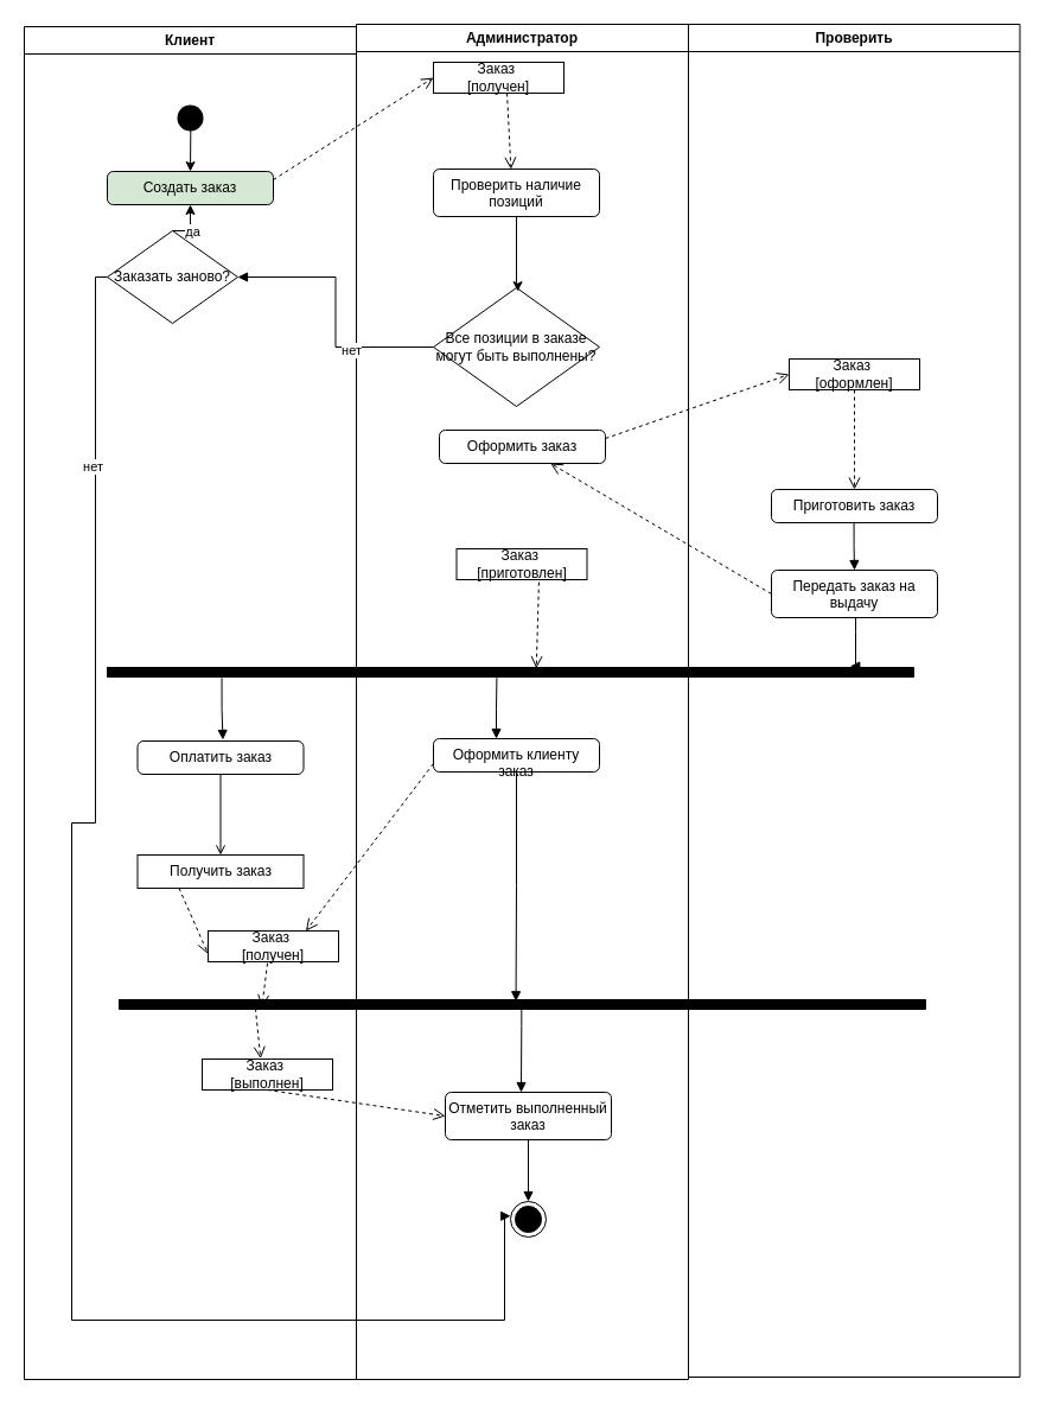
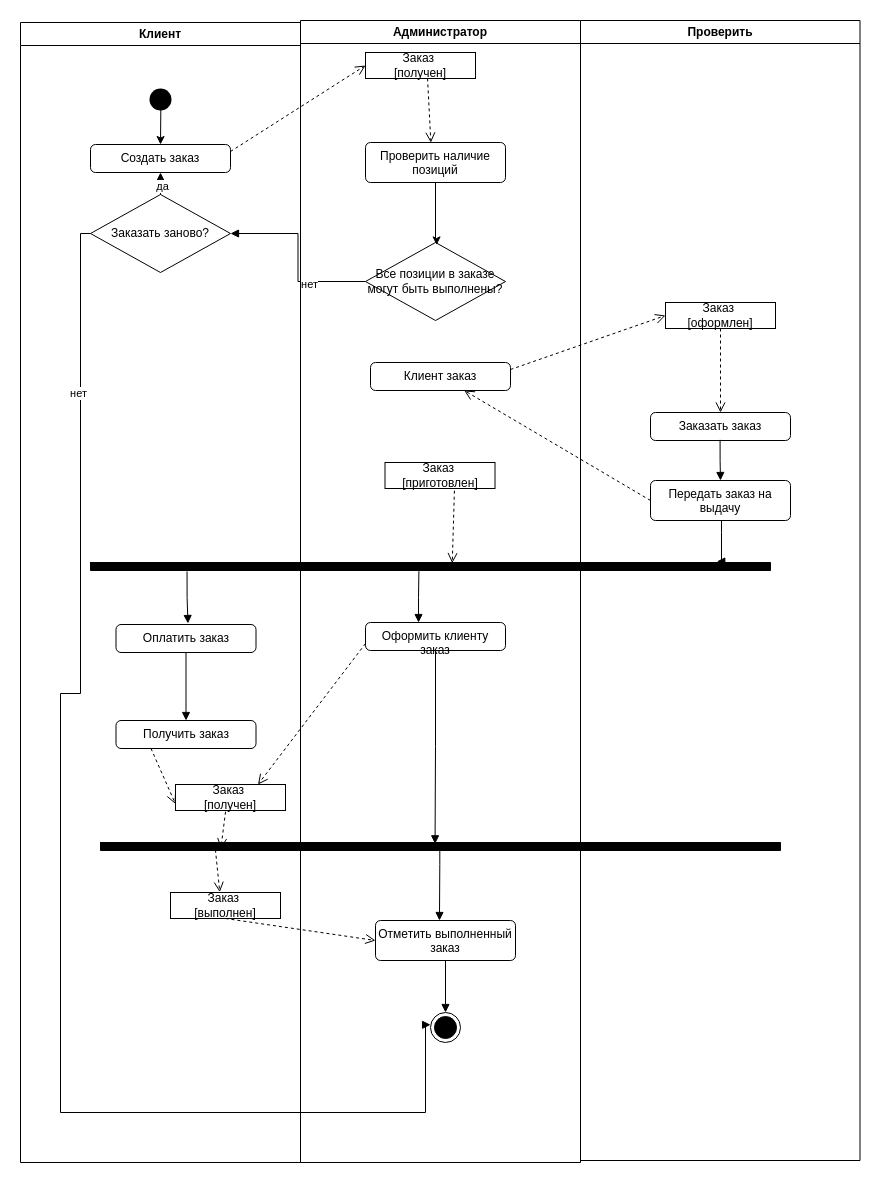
  <mxCell id="0" />
  <mxCell id="1" parent="0" />
  <mxCell id="2" value="Клиент" style="swimlane;whiteSpace=wrap;rounded=0;" parent="1" vertex="1"><mxGeometry x="20" y="22" width="280" height="1140" as="geometry" /></mxCell>
  <mxCell id="3" value="" style="edgeStyle=orthogonalEdgeStyle;rounded=0;orthogonalLoop=1;jettySize=auto;html=1;exitX=0.511;exitY=0.825;exitDx=0;exitDy=0;exitPerimeter=0;entryX=0.5;entryY=0;entryDx=0;entryDy=0;" edge="1" parent="2" source="4" target="5"><mxGeometry relative="1" as="geometry" /></mxCell>
  <mxCell id="4" value="" style="ellipse;html=1;shape=endState;fillColor=#000000;strokeColor=none;" vertex="1" parent="2"><mxGeometry x="125" y="62" width="30" height="30" as="geometry" /></mxCell>
- <mxCell id="5" value="Создать заказ" style="html=1;align=center;verticalAlign=top;rounded=1;absoluteArcSize=1;arcSize=10;dashed=0;whiteSpace=wrap;fillColor=#d5e8d4;" vertex="1" parent="2"><mxGeometry x="70" y="122" width="140" height="28" as="geometry" /></mxCell>
- <mxCell id="6" value="Заказать заново?" style="rhombus;whiteSpace=wrap;html=1;" vertex="1" parent="2"><mxGeometry x="70" y="172" width="110" height="78" as="geometry" /></mxCell>
+ <mxCell id="5" value="Создать заказ" style="html=1;align=center;verticalAlign=top;rounded=1;absoluteArcSize=1;arcSize=10;dashed=0;whiteSpace=wrap;" vertex="1" parent="2"><mxGeometry x="70" y="122" width="140" height="28" as="geometry" /></mxCell>
+ <mxCell id="6" value="Заказать заново?" style="rhombus;whiteSpace=wrap;html=1;" vertex="1" parent="2"><mxGeometry x="70" y="172" width="140" height="78" as="geometry" /></mxCell>
  <mxCell id="7" value="" style="edgeStyle=orthogonalEdgeStyle;rounded=0;orthogonalLoop=1;jettySize=auto;html=1;exitX=0.5;exitY=0;exitDx=0;exitDy=0;entryX=0.5;entryY=1;entryDx=0;entryDy=0;" edge="1" parent="2" source="6" target="5"><mxGeometry relative="1" as="geometry"><mxPoint x="150" y="97" as="sourcePoint" /><mxPoint x="150" y="132" as="targetPoint" /></mxGeometry></mxCell>
  <mxCell id="8" value="да" style="edgeLabel;html=1;align=center;verticalAlign=middle;resizable=0;points=[];" vertex="1" connectable="0" parent="7"><mxGeometry x="-0.182" y="-1" relative="1" as="geometry"><mxPoint as="offset" /></mxGeometry></mxCell>
  <mxCell id="9" value="Оплатить заказ" style="html=1;align=center;verticalAlign=top;rounded=1;absoluteArcSize=1;arcSize=10;dashed=0;whiteSpace=wrap;" vertex="1" parent="2"><mxGeometry x="95.5" y="602" width="140" height="28" as="geometry" /></mxCell>
  <mxCell id="10" value="Заказ&amp;nbsp;&lt;div&gt;[получен]&lt;/div&gt;" style="html=1;whiteSpace=wrap;" vertex="1" parent="2"><mxGeometry x="155" y="762" width="110" height="26" as="geometry" /></mxCell>
- <mxCell id="11" value="" style="endArrow=open;endFill=1;html=1;edgeStyle=orthogonalEdgeStyle;align=left;verticalAlign=top;rounded=0;exitX=0.5;exitY=1;exitDx=0;exitDy=0;entryX=0.5;entryY=0;entryDx=0;entryDy=0;" edge="1" parent="2" source="9" target="12"><mxGeometry x="-1" relative="1" as="geometry"><mxPoint x="165.31" y="642" as="sourcePoint" /><mxPoint x="165.31" y="692" as="targetPoint" /></mxGeometry></mxCell>
- <mxCell id="12" value="Получить заказ" style="html=1;align=center;verticalAlign=top;absoluteArcSize=1;arcSize=10;dashed=0;whiteSpace=wrap;rounded=0;" vertex="1" parent="2"><mxGeometry x="95.5" y="698" width="140" height="28" as="geometry" /></mxCell>
+ <mxCell id="11" value="" style="endArrow=block;endFill=1;html=1;edgeStyle=orthogonalEdgeStyle;align=left;verticalAlign=top;rounded=0;exitX=0.5;exitY=1;exitDx=0;exitDy=0;entryX=0.5;entryY=0;entryDx=0;entryDy=0;" edge="1" parent="2" source="9" target="12"><mxGeometry x="-1" relative="1" as="geometry"><mxPoint x="165.31" y="642" as="sourcePoint" /><mxPoint x="165.31" y="692" as="targetPoint" /></mxGeometry></mxCell>
+ <mxCell id="12" value="Получить заказ" style="html=1;align=center;verticalAlign=top;rounded=1;absoluteArcSize=1;arcSize=10;dashed=0;whiteSpace=wrap;" vertex="1" parent="2"><mxGeometry x="95.5" y="698" width="140" height="28" as="geometry" /></mxCell>
  <mxCell id="13" value="" style="html=1;verticalAlign=bottom;endArrow=open;dashed=1;endSize=8;curved=0;rounded=0;exitX=0.25;exitY=1;exitDx=0;exitDy=0;entryX=0;entryY=0.75;entryDx=0;entryDy=0;" edge="1" parent="2" source="12" target="10"><mxGeometry relative="1" as="geometry"><mxPoint x="127" y="738.5" as="sourcePoint" /><mxPoint x="125" y="811.5" as="targetPoint" /></mxGeometry></mxCell>
  <mxCell id="14" value="Заказ&amp;nbsp;&lt;div&gt;[выполнен]&lt;/div&gt;" style="html=1;whiteSpace=wrap;" vertex="1" parent="2"><mxGeometry x="150" y="870" width="110" height="26" as="geometry" /></mxCell>
  <mxCell id="15" value="Администратор" style="swimlane;whiteSpace=wrap" parent="1" vertex="1"><mxGeometry x="300" y="20" width="280" height="1142" as="geometry" /></mxCell>
  <mxCell id="16" value="Заказ&amp;nbsp;&lt;div&gt;[получен]&lt;/div&gt;" style="html=1;whiteSpace=wrap;" vertex="1" parent="15"><mxGeometry x="65" y="32" width="110" height="26" as="geometry" /></mxCell>
  <mxCell id="17" value="" style="html=1;verticalAlign=bottom;endArrow=open;dashed=1;endSize=8;curved=0;rounded=0;exitX=0.564;exitY=0.997;exitDx=0;exitDy=0;exitPerimeter=0;entryX=0.467;entryY=0.003;entryDx=0;entryDy=0;entryPerimeter=0;" edge="1" parent="15" source="16" target="19"><mxGeometry relative="1" as="geometry"><mxPoint x="125" y="112" as="sourcePoint" /><mxPoint x="125" y="92" as="targetPoint" /></mxGeometry></mxCell>
- <mxCell id="18" value="Все позиции в заказе могут быть выполнены?" style="rhombus;whiteSpace=wrap;html=1;" vertex="1" parent="15"><mxGeometry x="65" y="222" width="140" height="100" as="geometry" /></mxCell>
+ <mxCell id="18" value="Все позиции в заказе могут быть выполнены?" style="rhombus;whiteSpace=wrap;html=1;" vertex="1" parent="15"><mxGeometry x="65" y="222" width="140" height="78" as="geometry" /></mxCell>
  <mxCell id="19" value="Проверить наличие позиций" style="html=1;align=center;verticalAlign=top;rounded=1;absoluteArcSize=1;arcSize=10;dashed=0;whiteSpace=wrap;" vertex="1" parent="15"><mxGeometry x="65" y="122" width="140" height="40" as="geometry" /></mxCell>
  <mxCell id="20" value="" style="edgeStyle=orthogonalEdgeStyle;rounded=0;orthogonalLoop=1;jettySize=auto;html=1;exitX=0.5;exitY=1;exitDx=0;exitDy=0;entryX=0.508;entryY=0.031;entryDx=0;entryDy=0;entryPerimeter=0;" edge="1" parent="15" source="19" target="18"><mxGeometry relative="1" as="geometry"><mxPoint x="133.25" y="162.0" as="sourcePoint" /><mxPoint x="136.75" y="219.56" as="targetPoint" /><Array as="points"><mxPoint x="135" y="220" /><mxPoint x="136" y="220" /></Array></mxGeometry></mxCell>
- <mxCell id="21" value="Оформить заказ" style="html=1;align=center;verticalAlign=top;rounded=1;absoluteArcSize=1;arcSize=10;dashed=0;whiteSpace=wrap;" vertex="1" parent="15"><mxGeometry x="70" y="342" width="140" height="28" as="geometry" /></mxCell>
+ <mxCell id="21" value="Клиент заказ" style="html=1;align=center;verticalAlign=top;rounded=1;absoluteArcSize=1;arcSize=10;dashed=0;whiteSpace=wrap;" vertex="1" parent="15"><mxGeometry x="70" y="342" width="140" height="28" as="geometry" /></mxCell>
  <mxCell id="22" value="Заказ&amp;nbsp;&lt;div&gt;[приготовлен]&lt;/div&gt;" style="html=1;whiteSpace=wrap;" vertex="1" parent="15"><mxGeometry x="84.5" y="442" width="110" height="26" as="geometry" /></mxCell>
  <mxCell id="23" value="" style="shape=partialRectangle;html=1;top=1;align=left;fillColor=#000000;" vertex="1" parent="15"><mxGeometry x="-210" y="542" width="680" height="8" as="geometry" /></mxCell>
  <mxCell id="24" value="" style="endArrow=block;endFill=1;html=1;edgeStyle=orthogonalEdgeStyle;align=left;verticalAlign=top;rounded=0;exitX=0.483;exitY=0.935;exitDx=0;exitDy=0;exitPerimeter=0;entryX=0.379;entryY=0.001;entryDx=0;entryDy=0;entryPerimeter=0;" edge="1" parent="15" source="23" target="25"><mxGeometry x="-1" relative="1" as="geometry"><mxPoint x="114.51" y="550.002" as="sourcePoint" /><mxPoint x="118.41" y="603.13" as="targetPoint" /><Array as="points"><mxPoint x="118" y="551" /><mxPoint x="118" y="551" /><mxPoint x="118" y="577" /></Array></mxGeometry></mxCell>
  <mxCell id="25" value="Оформить клиенту заказ" style="html=1;align=center;verticalAlign=top;rounded=1;absoluteArcSize=1;arcSize=10;dashed=0;whiteSpace=wrap;" vertex="1" parent="15"><mxGeometry x="65" y="602" width="140" height="28" as="geometry" /></mxCell>
  <mxCell id="26" value="" style="html=1;verticalAlign=bottom;endArrow=open;dashed=1;endSize=8;curved=0;rounded=0;exitX=0.631;exitY=1.084;exitDx=0;exitDy=0;exitPerimeter=0;entryX=0.532;entryY=0.081;entryDx=0;entryDy=0;entryPerimeter=0;" edge="1" parent="15" source="22" target="23"><mxGeometry relative="1" as="geometry"><mxPoint x="355" y="422" as="sourcePoint" /><mxPoint x="205" y="472" as="targetPoint" /></mxGeometry></mxCell>
  <mxCell id="27" value="" style="shape=partialRectangle;html=1;top=1;align=left;fillColor=#000000;" vertex="1" parent="15"><mxGeometry x="-200" y="822" width="680" height="8" as="geometry" /></mxCell>
  <mxCell id="28" value="" style="endArrow=block;endFill=1;html=1;edgeStyle=orthogonalEdgeStyle;align=left;verticalAlign=top;rounded=0;exitX=0.5;exitY=1;exitDx=0;exitDy=0;entryX=0.492;entryY=0.163;entryDx=0;entryDy=0;entryPerimeter=0;" edge="1" parent="15" source="25" target="27"><mxGeometry x="-1" relative="1" as="geometry"><mxPoint x="134.62" y="642" as="sourcePoint" /><mxPoint x="134.62" y="765" as="targetPoint" /><Array as="points" /></mxGeometry></mxCell>
  <mxCell id="29" value="" style="endArrow=block;endFill=1;html=1;edgeStyle=orthogonalEdgeStyle;align=left;verticalAlign=top;rounded=0;exitX=0.499;exitY=1.009;exitDx=0;exitDy=0;exitPerimeter=0;entryX=0.457;entryY=0;entryDx=0;entryDy=0;entryPerimeter=0;" edge="1" parent="15" source="27" target="30"><mxGeometry x="-1" relative="1" as="geometry"><mxPoint x="139" y="842" as="sourcePoint" /><mxPoint x="139.99" y="902" as="targetPoint" /><Array as="points"><mxPoint x="139" y="844" /><mxPoint x="139" y="844" /></Array></mxGeometry></mxCell>
  <mxCell id="30" value="Отметить выполненный заказ" style="html=1;align=center;verticalAlign=top;rounded=1;absoluteArcSize=1;arcSize=10;dashed=0;whiteSpace=wrap;" vertex="1" parent="15"><mxGeometry x="75" y="900" width="140" height="40" as="geometry" /></mxCell>
  <mxCell id="31" value="" style="endArrow=block;endFill=1;html=1;edgeStyle=orthogonalEdgeStyle;align=left;verticalAlign=top;rounded=0;exitX=0.5;exitY=1;exitDx=0;exitDy=0;entryX=0.5;entryY=0;entryDx=0;entryDy=0;" edge="1" parent="15" source="30" target="32"><mxGeometry x="-1" relative="1" as="geometry"><mxPoint x="144.68" y="952" as="sourcePoint" /><mxPoint x="145" y="982" as="targetPoint" /><Array as="points" /></mxGeometry></mxCell>
  <mxCell id="32" value="" style="ellipse;html=1;shape=endState;fillColor=#000000;strokeColor=#000000;" vertex="1" parent="15"><mxGeometry x="130" y="992" width="30" height="30" as="geometry" /></mxCell>
  <mxCell id="33" value="Проверить" style="swimlane;whiteSpace=wrap" parent="15" vertex="1"><mxGeometry x="280" width="279.5" height="1140" as="geometry" /></mxCell>
  <mxCell id="34" value="Заказ&amp;nbsp;&lt;div&gt;[оформлен]&lt;/div&gt;" style="html=1;whiteSpace=wrap;" vertex="1" parent="33"><mxGeometry x="85" y="282" width="110" height="26" as="geometry" /></mxCell>
- <mxCell id="35" value="Приготовить заказ" style="html=1;align=center;verticalAlign=top;rounded=1;absoluteArcSize=1;arcSize=10;dashed=0;whiteSpace=wrap;" vertex="1" parent="33"><mxGeometry x="70" y="392" width="140" height="28" as="geometry" /></mxCell>
+ <mxCell id="35" value="Заказать заказ" style="html=1;align=center;verticalAlign=top;rounded=1;absoluteArcSize=1;arcSize=10;dashed=0;whiteSpace=wrap;" vertex="1" parent="33"><mxGeometry x="70" y="392" width="140" height="28" as="geometry" /></mxCell>
  <mxCell id="36" value="" style="html=1;verticalAlign=bottom;endArrow=open;dashed=1;endSize=8;curved=0;rounded=0;entryX=0.5;entryY=0;entryDx=0;entryDy=0;exitX=0.5;exitY=1;exitDx=0;exitDy=0;" edge="1" parent="33" source="34" target="35"><mxGeometry relative="1" as="geometry"><mxPoint x="145.5" y="112" as="sourcePoint" /><mxPoint x="139.76" y="126" as="targetPoint" /></mxGeometry></mxCell>
  <mxCell id="37" value="Передать заказ на выдачу" style="html=1;align=center;verticalAlign=top;rounded=1;absoluteArcSize=1;arcSize=10;dashed=0;whiteSpace=wrap;" vertex="1" parent="33"><mxGeometry x="70" y="460" width="140" height="40" as="geometry" /></mxCell>
  <mxCell id="38" value="" style="endArrow=block;endFill=1;html=1;edgeStyle=orthogonalEdgeStyle;align=left;verticalAlign=top;rounded=0;exitX=0.497;exitY=0.977;exitDx=0;exitDy=0;exitPerimeter=0;entryX=0.5;entryY=0;entryDx=0;entryDy=0;" edge="1" parent="33" source="35" target="37"><mxGeometry x="-1" relative="1" as="geometry"><mxPoint x="139.63" y="420" as="sourcePoint" /><mxPoint x="139.63" y="473" as="targetPoint" /><Array as="points" /></mxGeometry></mxCell>
  <mxCell id="39" value="" style="endArrow=block;endFill=1;html=1;edgeStyle=orthogonalEdgeStyle;align=left;verticalAlign=top;rounded=0;exitX=0.497;exitY=0.977;exitDx=0;exitDy=0;exitPerimeter=0;entryX=0.921;entryY=-0.124;entryDx=0;entryDy=0;entryPerimeter=0;" edge="1" parent="33" target="23"><mxGeometry x="-1" relative="1" as="geometry"><mxPoint x="139.81" y="500" as="sourcePoint" /><mxPoint x="160" y="522" as="targetPoint" /><Array as="points"><mxPoint x="141" y="500" /><mxPoint x="141" y="512" /><mxPoint x="141" y="512" /></Array></mxGeometry></mxCell>
  <mxCell id="40" value="" style="html=1;verticalAlign=bottom;endArrow=open;dashed=1;endSize=8;curved=0;rounded=0;entryX=0;entryY=0.5;entryDx=0;entryDy=0;exitX=1;exitY=0.25;exitDx=0;exitDy=0;" edge="1" parent="15" source="21" target="34"><mxGeometry relative="1" as="geometry"><mxPoint x="240" y="142" as="sourcePoint" /><mxPoint x="315" y="102" as="targetPoint" /></mxGeometry></mxCell>
  <mxCell id="41" value="" style="html=1;verticalAlign=bottom;endArrow=open;dashed=1;endSize=8;curved=0;rounded=0;exitX=0;exitY=0.5;exitDx=0;exitDy=0;" edge="1" parent="15" source="37" target="21"><mxGeometry relative="1" as="geometry"><mxPoint x="345.5" y="412" as="sourcePoint" /><mxPoint x="220" y="452" as="targetPoint" /></mxGeometry></mxCell>
  <mxCell id="42" value="" style="html=1;verticalAlign=bottom;endArrow=open;dashed=1;endSize=8;curved=0;rounded=0;exitX=1;exitY=0.25;exitDx=0;exitDy=0;entryX=0;entryY=0.5;entryDx=0;entryDy=0;" edge="1" parent="1" source="5" target="16"><mxGeometry relative="1" as="geometry"><mxPoint x="314.5" y="-18" as="sourcePoint" /><mxPoint x="350" y="112" as="targetPoint" /></mxGeometry></mxCell>
  <mxCell id="43" value="" style="endArrow=block;endFill=1;html=1;edgeStyle=orthogonalEdgeStyle;align=left;verticalAlign=top;rounded=0;exitX=0;exitY=0.5;exitDx=0;exitDy=0;entryX=1;entryY=0.5;entryDx=0;entryDy=0;" edge="1" parent="1" source="18" target="6"><mxGeometry x="-1" relative="1" as="geometry"><mxPoint x="245" y="166" as="sourcePoint" /><mxPoint x="370" y="166" as="targetPoint" /></mxGeometry></mxCell>
  <mxCell id="44" value="нет" style="edgeLabel;html=1;align=center;verticalAlign=middle;resizable=0;points=[];" vertex="1" connectable="0" parent="43"><mxGeometry x="-0.378" y="2" relative="1" as="geometry"><mxPoint as="offset" /></mxGeometry></mxCell>
  <mxCell id="45" value="" style="endArrow=block;endFill=1;html=1;edgeStyle=orthogonalEdgeStyle;align=left;verticalAlign=top;rounded=0;exitX=0.142;exitY=1.114;exitDx=0;exitDy=0;exitPerimeter=0;entryX=0.514;entryY=-0.036;entryDx=0;entryDy=0;entryPerimeter=0;" edge="1" parent="1" source="23" target="9"><mxGeometry x="-1" relative="1" as="geometry"><mxPoint x="149.5" y="592" as="sourcePoint" /><mxPoint x="192" y="602" as="targetPoint" /></mxGeometry></mxCell>
  <mxCell id="46" value="" style="html=1;verticalAlign=bottom;endArrow=open;dashed=1;endSize=8;curved=0;rounded=0;exitX=0;exitY=0.75;exitDx=0;exitDy=0;entryX=0.75;entryY=0;entryDx=0;entryDy=0;" edge="1" parent="1" source="25" target="10"><mxGeometry relative="1" as="geometry"><mxPoint x="405.5" y="718" as="sourcePoint" /><mxPoint x="255.5" y="767" as="targetPoint" /></mxGeometry></mxCell>
  <mxCell id="47" value="" style="html=1;verticalAlign=bottom;endArrow=open;dashed=1;endSize=8;curved=0;rounded=0;exitX=0.455;exitY=1.046;exitDx=0;exitDy=0;entryX=0.177;entryY=0.75;entryDx=0;entryDy=0;entryPerimeter=0;exitPerimeter=0;" edge="1" parent="1" source="10" target="27"><mxGeometry relative="1" as="geometry"><mxPoint x="161" y="758" as="sourcePoint" /><mxPoint x="185" y="814" as="targetPoint" /></mxGeometry></mxCell>
  <mxCell id="48" value="" style="html=1;verticalAlign=bottom;endArrow=open;dashed=1;endSize=8;curved=0;rounded=0;exitX=0.169;exitY=0.905;exitDx=0;exitDy=0;entryX=0.448;entryY=-0.014;entryDx=0;entryDy=0;entryPerimeter=0;exitPerimeter=0;" edge="1" parent="1" source="27" target="14"><mxGeometry relative="1" as="geometry"><mxPoint x="220" y="852" as="sourcePoint" /><mxPoint x="220" y="889" as="targetPoint" /></mxGeometry></mxCell>
  <mxCell id="49" value="" style="html=1;verticalAlign=bottom;endArrow=open;dashed=1;endSize=8;curved=0;rounded=0;exitX=0.5;exitY=1;exitDx=0;exitDy=0;entryX=0;entryY=0.5;entryDx=0;entryDy=0;" edge="1" parent="1" source="14" target="30"><mxGeometry relative="1" as="geometry"><mxPoint x="230.5" y="932" as="sourcePoint" /><mxPoint x="255.5" y="988" as="targetPoint" /></mxGeometry></mxCell>
  <mxCell id="50" value="" style="endArrow=block;endFill=1;html=1;edgeStyle=orthogonalEdgeStyle;align=left;verticalAlign=top;rounded=0;exitX=0;exitY=0.5;exitDx=0;exitDy=0;entryX=0.003;entryY=0.409;entryDx=0;entryDy=0;entryPerimeter=0;" edge="1" parent="1" source="6" target="32"><mxGeometry x="-1" relative="1" as="geometry"><mxPoint x="60" y="262" as="sourcePoint" /><mxPoint x="370" y="1032" as="targetPoint" /><Array as="points"><mxPoint x="80" y="233" /><mxPoint x="80" y="693" /><mxPoint x="60" y="693" /><mxPoint x="60" y="1112" /><mxPoint x="425" y="1112" /><mxPoint x="425" y="1024" /></Array></mxGeometry></mxCell>
  <mxCell id="51" value="нет" style="edgeLabel;html=1;align=center;verticalAlign=middle;resizable=0;points=[];" vertex="1" connectable="0" parent="50"><mxGeometry x="-0.753" y="-3" relative="1" as="geometry"><mxPoint as="offset" /></mxGeometry></mxCell>
